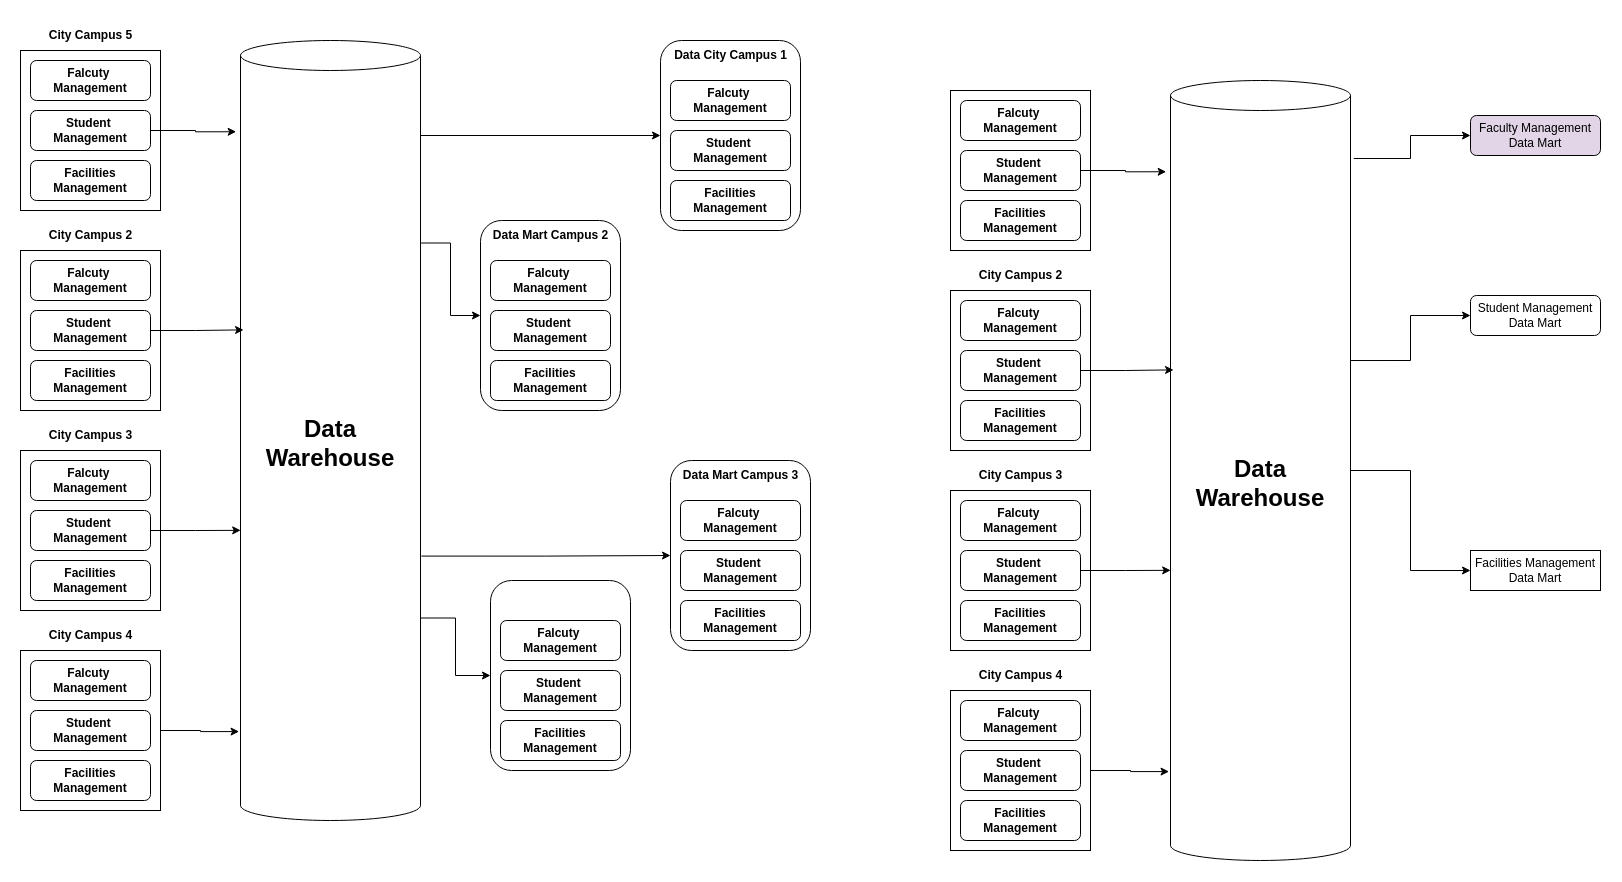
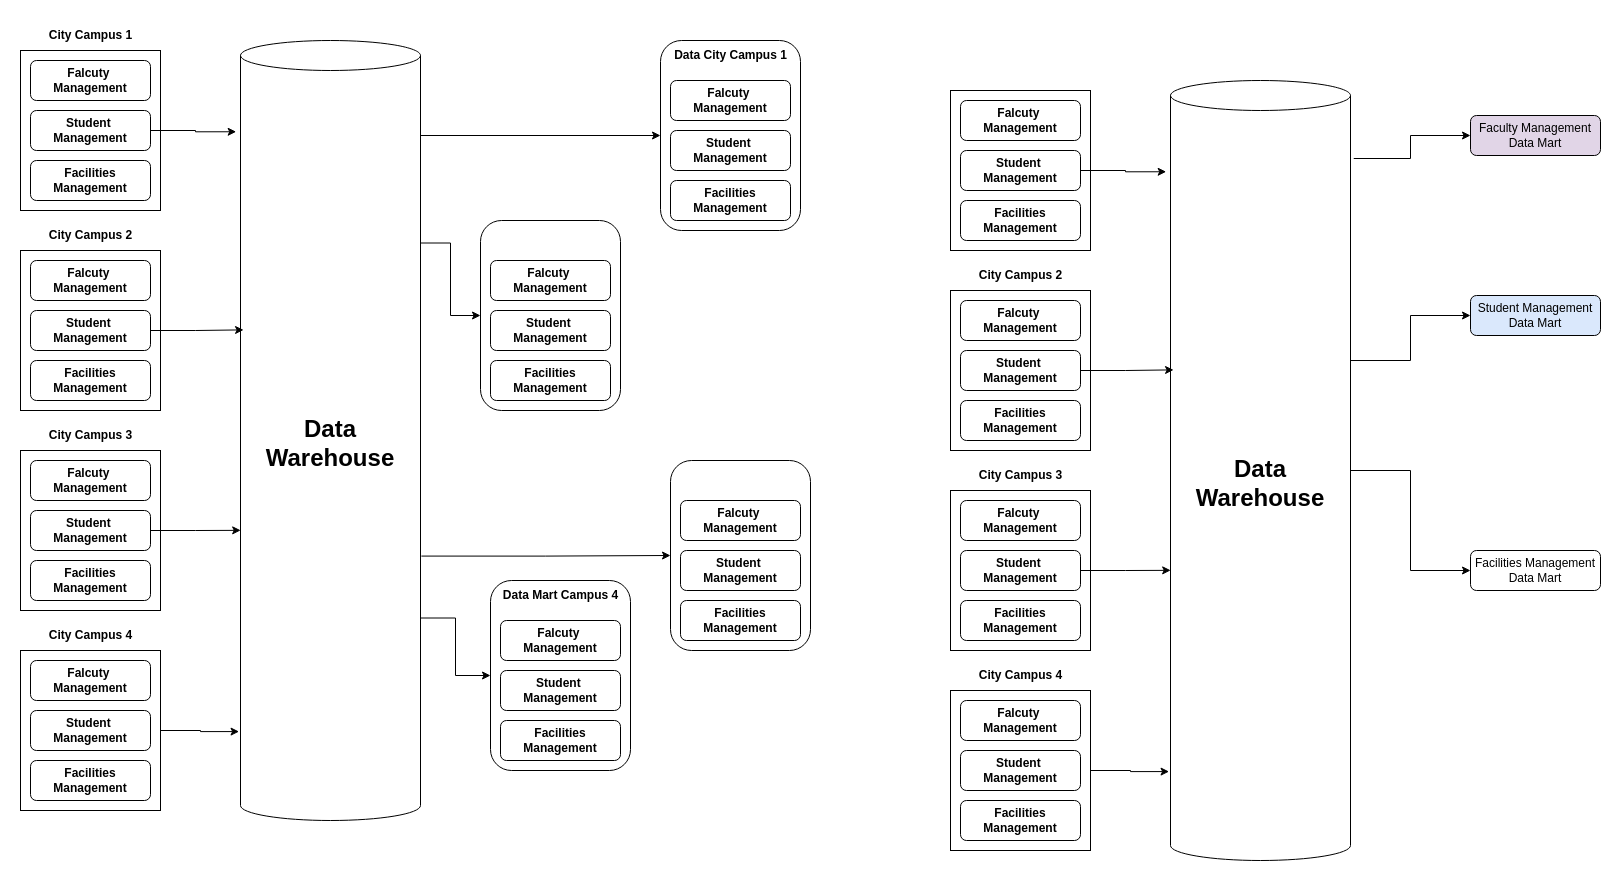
  <mxCell id="0" />
  <mxCell id="1" parent="0" />
  <mxCell id="2" value="" style="group;fontStyle=1" vertex="1" connectable="0" parent="1"><mxGeometry x="20" y="20" width="140" height="190" as="geometry" /></mxCell>
  <mxCell id="3" value="" style="rounded=0;whiteSpace=wrap;html=1;fontStyle=1" vertex="1" parent="2"><mxGeometry y="30" width="140" height="160" as="geometry" /></mxCell>
  <mxCell id="4" value="Falcuty&amp;nbsp;&lt;div&gt;Management&lt;/div&gt;" style="rounded=1;whiteSpace=wrap;html=1;fontStyle=1" vertex="1" parent="2"><mxGeometry x="10" y="40" width="120" height="40" as="geometry" /></mxCell>
  <mxCell id="5" value="Student&amp;nbsp;&lt;div&gt;Management&lt;/div&gt;" style="rounded=1;whiteSpace=wrap;html=1;fontStyle=1" vertex="1" parent="2"><mxGeometry x="10" y="90" width="120" height="40" as="geometry" /></mxCell>
  <mxCell id="6" value="Facilities&lt;div&gt;Management&lt;/div&gt;" style="rounded=1;whiteSpace=wrap;html=1;fontStyle=1" vertex="1" parent="2"><mxGeometry x="10" y="140" width="120" height="40" as="geometry" /></mxCell>
- <mxCell id="7" value="City Campus 5" style="text;html=1;align=center;verticalAlign=middle;resizable=0;points=[];autosize=1;strokeColor=none;fillColor=none;fontStyle=1" vertex="1" parent="2"><mxGeometry x="20" width="100" height="30" as="geometry" /></mxCell>
+ <mxCell id="7" value="City Campus 1" style="text;html=1;align=center;verticalAlign=middle;resizable=0;points=[];autosize=1;strokeColor=none;fillColor=none;fontStyle=1" vertex="1" parent="2"><mxGeometry x="20" width="100" height="30" as="geometry" /></mxCell>
  <mxCell id="8" value="" style="group;fontStyle=1" vertex="1" connectable="0" parent="1"><mxGeometry x="20" y="220" width="140" height="190" as="geometry" /></mxCell>
  <mxCell id="9" value="" style="rounded=0;whiteSpace=wrap;html=1;fontStyle=1" vertex="1" parent="8"><mxGeometry y="30" width="140" height="160" as="geometry" /></mxCell>
  <mxCell id="10" value="Falcuty&amp;nbsp;&lt;div&gt;Management&lt;/div&gt;" style="rounded=1;whiteSpace=wrap;html=1;fontStyle=1" vertex="1" parent="8"><mxGeometry x="10" y="40" width="120" height="40" as="geometry" /></mxCell>
  <mxCell id="11" value="Student&amp;nbsp;&lt;div&gt;Management&lt;/div&gt;" style="rounded=1;whiteSpace=wrap;html=1;fontStyle=1" vertex="1" parent="8"><mxGeometry x="10" y="90" width="120" height="40" as="geometry" /></mxCell>
  <mxCell id="12" value="Facilities&lt;div&gt;Management&lt;/div&gt;" style="rounded=1;whiteSpace=wrap;html=1;fontStyle=1" vertex="1" parent="8"><mxGeometry x="10" y="140" width="120" height="40" as="geometry" /></mxCell>
  <mxCell id="13" value="City Campus 2" style="text;html=1;align=center;verticalAlign=middle;resizable=0;points=[];autosize=1;strokeColor=none;fillColor=none;fontStyle=1" vertex="1" parent="8"><mxGeometry x="20" width="100" height="30" as="geometry" /></mxCell>
  <mxCell id="14" value="" style="group;fontStyle=1" vertex="1" connectable="0" parent="1"><mxGeometry x="20" y="420" width="140" height="190" as="geometry" /></mxCell>
  <mxCell id="15" value="" style="rounded=0;whiteSpace=wrap;html=1;fontStyle=1" vertex="1" parent="14"><mxGeometry y="30" width="140" height="160" as="geometry" /></mxCell>
  <mxCell id="16" value="Falcuty&amp;nbsp;&lt;div&gt;Management&lt;/div&gt;" style="rounded=1;whiteSpace=wrap;html=1;fontStyle=1" vertex="1" parent="14"><mxGeometry x="10" y="40" width="120" height="40" as="geometry" /></mxCell>
  <mxCell id="17" value="Student&amp;nbsp;&lt;div&gt;Management&lt;/div&gt;" style="rounded=1;whiteSpace=wrap;html=1;fontStyle=1" vertex="1" parent="14"><mxGeometry x="10" y="90" width="120" height="40" as="geometry" /></mxCell>
  <mxCell id="18" value="Facilities&lt;div&gt;Management&lt;/div&gt;" style="rounded=1;whiteSpace=wrap;html=1;fontStyle=1" vertex="1" parent="14"><mxGeometry x="10" y="140" width="120" height="40" as="geometry" /></mxCell>
  <mxCell id="19" value="City Campus 3" style="text;html=1;align=center;verticalAlign=middle;resizable=0;points=[];autosize=1;strokeColor=none;fillColor=none;fontStyle=1" vertex="1" parent="14"><mxGeometry x="20" width="100" height="30" as="geometry" /></mxCell>
  <mxCell id="20" value="" style="group;fontStyle=1" vertex="1" connectable="0" parent="1"><mxGeometry x="20" y="620" width="140" height="190" as="geometry" /></mxCell>
  <mxCell id="21" value="" style="rounded=0;whiteSpace=wrap;html=1;fontStyle=1" vertex="1" parent="20"><mxGeometry y="30" width="140" height="160" as="geometry" /></mxCell>
  <mxCell id="22" value="Falcuty&amp;nbsp;&lt;div&gt;Management&lt;/div&gt;" style="rounded=1;whiteSpace=wrap;html=1;fontStyle=1" vertex="1" parent="20"><mxGeometry x="10" y="40" width="120" height="40" as="geometry" /></mxCell>
  <mxCell id="23" value="Student&amp;nbsp;&lt;div&gt;Management&lt;/div&gt;" style="rounded=1;whiteSpace=wrap;html=1;fontStyle=1" vertex="1" parent="20"><mxGeometry x="10" y="90" width="120" height="40" as="geometry" /></mxCell>
  <mxCell id="24" value="Facilities&lt;div&gt;Management&lt;/div&gt;" style="rounded=1;whiteSpace=wrap;html=1;fontStyle=1" vertex="1" parent="20"><mxGeometry x="10" y="140" width="120" height="40" as="geometry" /></mxCell>
  <mxCell id="25" value="City Campus 4" style="text;html=1;align=center;verticalAlign=middle;resizable=0;points=[];autosize=1;strokeColor=none;fillColor=none;fontStyle=1" vertex="1" parent="20"><mxGeometry x="20" width="100" height="30" as="geometry" /></mxCell>
  <mxCell id="26" style="edgeStyle=orthogonalEdgeStyle;rounded=0;orthogonalLoop=1;jettySize=auto;html=1;exitX=1;exitY=0;exitDx=0;exitDy=202.5;exitPerimeter=0;entryX=0;entryY=0.5;entryDx=0;entryDy=0;" edge="1" parent="1" source="30" target="36"><mxGeometry relative="1" as="geometry"><Array as="points"><mxPoint x="420" y="135" /></Array></mxGeometry></mxCell>
  <mxCell id="27" style="edgeStyle=orthogonalEdgeStyle;rounded=0;orthogonalLoop=1;jettySize=auto;html=1;exitX=1;exitY=0;exitDx=0;exitDy=202.5;exitPerimeter=0;entryX=0;entryY=0.5;entryDx=0;entryDy=0;" edge="1" parent="1" source="30" target="42"><mxGeometry relative="1" as="geometry" /></mxCell>
  <mxCell id="28" style="edgeStyle=orthogonalEdgeStyle;rounded=0;orthogonalLoop=1;jettySize=auto;html=1;entryX=0;entryY=0.5;entryDx=0;entryDy=0;exitX=1.005;exitY=0.661;exitDx=0;exitDy=0;exitPerimeter=0;" edge="1" parent="1" source="30" target="48"><mxGeometry relative="1" as="geometry" /></mxCell>
  <mxCell id="29" style="edgeStyle=orthogonalEdgeStyle;rounded=0;orthogonalLoop=1;jettySize=auto;html=1;exitX=1;exitY=0;exitDx=0;exitDy=577.5;exitPerimeter=0;entryX=0;entryY=0.5;entryDx=0;entryDy=0;" edge="1" parent="1" source="30" target="54"><mxGeometry relative="1" as="geometry" /></mxCell>
  <mxCell id="30" value="&lt;font style=&quot;font-size: 24px;&quot;&gt;&lt;b&gt;Data Warehouse&lt;/b&gt;&lt;/font&gt;" style="shape=cylinder3;whiteSpace=wrap;html=1;boundedLbl=1;backgroundOutline=1;size=15;" vertex="1" parent="1"><mxGeometry x="240" y="40" width="180" height="780" as="geometry" /></mxCell>
  <mxCell id="31" style="edgeStyle=orthogonalEdgeStyle;rounded=0;orthogonalLoop=1;jettySize=auto;html=1;entryX=-0.024;entryY=0.117;entryDx=0;entryDy=0;entryPerimeter=0;" edge="1" parent="1" source="5" target="30"><mxGeometry relative="1" as="geometry" /></mxCell>
  <mxCell id="32" style="edgeStyle=orthogonalEdgeStyle;rounded=0;orthogonalLoop=1;jettySize=auto;html=1;entryX=0.017;entryY=0.371;entryDx=0;entryDy=0;entryPerimeter=0;" edge="1" parent="1" source="11" target="30"><mxGeometry relative="1" as="geometry" /></mxCell>
  <mxCell id="33" style="edgeStyle=orthogonalEdgeStyle;rounded=0;orthogonalLoop=1;jettySize=auto;html=1;entryX=0.001;entryY=0.628;entryDx=0;entryDy=0;entryPerimeter=0;" edge="1" parent="1" source="17" target="30"><mxGeometry relative="1" as="geometry" /></mxCell>
  <mxCell id="34" style="edgeStyle=orthogonalEdgeStyle;rounded=0;orthogonalLoop=1;jettySize=auto;html=1;entryX=-0.008;entryY=0.886;entryDx=0;entryDy=0;entryPerimeter=0;" edge="1" parent="1" source="21" target="30"><mxGeometry relative="1" as="geometry" /></mxCell>
  <mxCell id="35" value="" style="group" vertex="1" connectable="0" parent="1"><mxGeometry x="660" y="40" width="140" height="190" as="geometry" /></mxCell>
  <mxCell id="36" value="g" style="rounded=1;whiteSpace=wrap;html=1;container=1;" vertex="1" parent="35"><mxGeometry width="140" height="190" as="geometry" /></mxCell>
  <mxCell id="37" value="Falcuty&amp;nbsp;&lt;div&gt;Management&lt;/div&gt;" style="rounded=1;whiteSpace=wrap;html=1;fontStyle=1" vertex="1" parent="35"><mxGeometry x="10" y="40" width="120" height="40" as="geometry" /></mxCell>
  <mxCell id="38" value="Student&amp;nbsp;&lt;div&gt;Management&lt;/div&gt;" style="rounded=1;whiteSpace=wrap;html=1;fontStyle=1" vertex="1" parent="35"><mxGeometry x="10" y="90" width="120" height="40" as="geometry" /></mxCell>
  <mxCell id="39" value="Facilities&lt;div&gt;Management&lt;/div&gt;" style="rounded=1;whiteSpace=wrap;html=1;fontStyle=1" vertex="1" parent="35"><mxGeometry x="10" y="140" width="120" height="40" as="geometry" /></mxCell>
  <mxCell id="40" value="Data City Campus 1" style="text;html=1;align=center;verticalAlign=middle;resizable=0;points=[];autosize=1;strokeColor=none;fillColor=none;fontStyle=1" vertex="1" parent="35"><mxGeometry x="5" width="130" height="30" as="geometry" /></mxCell>
  <mxCell id="41" value="" style="group" vertex="1" connectable="0" parent="1"><mxGeometry x="480" y="220" width="140" height="190" as="geometry" /></mxCell>
  <mxCell id="42" value="g" style="rounded=1;whiteSpace=wrap;html=1;container=1;" vertex="1" parent="41"><mxGeometry width="140" height="190" as="geometry" /></mxCell>
  <mxCell id="43" value="Falcuty&amp;nbsp;&lt;div&gt;Management&lt;/div&gt;" style="rounded=1;whiteSpace=wrap;html=1;fontStyle=1" vertex="1" parent="41"><mxGeometry x="10" y="40" width="120" height="40" as="geometry" /></mxCell>
  <mxCell id="44" value="Student&amp;nbsp;&lt;div&gt;Management&lt;/div&gt;" style="rounded=1;whiteSpace=wrap;html=1;fontStyle=1" vertex="1" parent="41"><mxGeometry x="10" y="90" width="120" height="40" as="geometry" /></mxCell>
  <mxCell id="45" value="Facilities&lt;div&gt;Management&lt;/div&gt;" style="rounded=1;whiteSpace=wrap;html=1;fontStyle=1" vertex="1" parent="41"><mxGeometry x="10" y="140" width="120" height="40" as="geometry" /></mxCell>
- <mxCell id="46" value="Data Mart Campus 2" style="text;html=1;align=center;verticalAlign=middle;resizable=0;points=[];autosize=1;strokeColor=none;fillColor=none;fontStyle=1" vertex="1" parent="41"><mxGeometry x="5" width="130" height="30" as="geometry" /></mxCell>
  <mxCell id="47" value="" style="group" vertex="1" connectable="0" parent="1"><mxGeometry x="670" y="460" width="140" height="190" as="geometry" /></mxCell>
  <mxCell id="48" value="g" style="rounded=1;whiteSpace=wrap;html=1;container=1;" vertex="1" parent="47"><mxGeometry width="140" height="190" as="geometry" /></mxCell>
  <mxCell id="49" value="Falcuty&amp;nbsp;&lt;div&gt;Management&lt;/div&gt;" style="rounded=1;whiteSpace=wrap;html=1;fontStyle=1" vertex="1" parent="47"><mxGeometry x="10" y="40" width="120" height="40" as="geometry" /></mxCell>
  <mxCell id="50" value="Student&amp;nbsp;&lt;div&gt;Management&lt;/div&gt;" style="rounded=1;whiteSpace=wrap;html=1;fontStyle=1" vertex="1" parent="47"><mxGeometry x="10" y="90" width="120" height="40" as="geometry" /></mxCell>
  <mxCell id="51" value="Facilities&lt;div&gt;Management&lt;/div&gt;" style="rounded=1;whiteSpace=wrap;html=1;fontStyle=1" vertex="1" parent="47"><mxGeometry x="10" y="140" width="120" height="40" as="geometry" /></mxCell>
- <mxCell id="52" value="Data Mart Campus 3" style="text;html=1;align=center;verticalAlign=middle;resizable=0;points=[];autosize=1;strokeColor=none;fillColor=none;fontStyle=1" vertex="1" parent="47"><mxGeometry x="5" width="130" height="30" as="geometry" /></mxCell>
  <mxCell id="53" value="" style="group" vertex="1" connectable="0" parent="1"><mxGeometry x="490" y="580" width="140" height="190" as="geometry" /></mxCell>
  <mxCell id="54" value="g" style="rounded=1;whiteSpace=wrap;html=1;container=1;" vertex="1" parent="53"><mxGeometry width="140" height="190" as="geometry" /></mxCell>
  <mxCell id="55" value="Falcuty&amp;nbsp;&lt;div&gt;Management&lt;/div&gt;" style="rounded=1;whiteSpace=wrap;html=1;fontStyle=1" vertex="1" parent="53"><mxGeometry x="10" y="40" width="120" height="40" as="geometry" /></mxCell>
  <mxCell id="56" value="Student&amp;nbsp;&lt;div&gt;Management&lt;/div&gt;" style="rounded=1;whiteSpace=wrap;html=1;fontStyle=1" vertex="1" parent="53"><mxGeometry x="10" y="90" width="120" height="40" as="geometry" /></mxCell>
  <mxCell id="57" value="Facilities&lt;div&gt;Management&lt;/div&gt;" style="rounded=1;whiteSpace=wrap;html=1;fontStyle=1" vertex="1" parent="53"><mxGeometry x="10" y="140" width="120" height="40" as="geometry" /></mxCell>
+ <mxCell id="58" value="Data Mart Campus 4" style="text;html=1;align=center;verticalAlign=middle;resizable=0;points=[];autosize=1;strokeColor=none;fillColor=none;fontStyle=1" vertex="1" parent="53"><mxGeometry x="5" width="130" height="30" as="geometry" /></mxCell>
  <mxCell id="59" value="" style="rounded=0;whiteSpace=wrap;html=1;fontStyle=1" vertex="1" parent="1"><mxGeometry x="950" y="90" width="140" height="160" as="geometry" /></mxCell>
  <mxCell id="60" value="Falcuty&amp;nbsp;&lt;div&gt;Management&lt;/div&gt;" style="rounded=1;whiteSpace=wrap;html=1;fontStyle=1" vertex="1" parent="1"><mxGeometry x="960" y="100" width="120" height="40" as="geometry" /></mxCell>
  <mxCell id="61" value="Student&amp;nbsp;&lt;div&gt;Management&lt;/div&gt;" style="rounded=1;whiteSpace=wrap;html=1;fontStyle=1" vertex="1" parent="1"><mxGeometry x="960" y="150" width="120" height="40" as="geometry" /></mxCell>
  <mxCell id="62" value="Facilities&lt;div&gt;Management&lt;/div&gt;" style="rounded=1;whiteSpace=wrap;html=1;fontStyle=1" vertex="1" parent="1"><mxGeometry x="960" y="200" width="120" height="40" as="geometry" /></mxCell>
  <mxCell id="63" value="" style="group;fontStyle=1" vertex="1" connectable="0" parent="1"><mxGeometry x="950" y="260" width="140" height="190" as="geometry" /></mxCell>
  <mxCell id="64" value="" style="rounded=0;whiteSpace=wrap;html=1;fontStyle=1" vertex="1" parent="63"><mxGeometry y="30" width="140" height="160" as="geometry" /></mxCell>
  <mxCell id="65" value="Falcuty&amp;nbsp;&lt;div&gt;Management&lt;/div&gt;" style="rounded=1;whiteSpace=wrap;html=1;fontStyle=1" vertex="1" parent="63"><mxGeometry x="10" y="40" width="120" height="40" as="geometry" /></mxCell>
  <mxCell id="66" value="Student&amp;nbsp;&lt;div&gt;Management&lt;/div&gt;" style="rounded=1;whiteSpace=wrap;html=1;fontStyle=1" vertex="1" parent="63"><mxGeometry x="10" y="90" width="120" height="40" as="geometry" /></mxCell>
  <mxCell id="67" value="Facilities&lt;div&gt;Management&lt;/div&gt;" style="rounded=1;whiteSpace=wrap;html=1;fontStyle=1" vertex="1" parent="63"><mxGeometry x="10" y="140" width="120" height="40" as="geometry" /></mxCell>
  <mxCell id="68" value="City Campus 2" style="text;html=1;align=center;verticalAlign=middle;resizable=0;points=[];autosize=1;strokeColor=none;fillColor=none;fontStyle=1" vertex="1" parent="63"><mxGeometry x="20" width="100" height="30" as="geometry" /></mxCell>
  <mxCell id="69" value="" style="group;fontStyle=1" vertex="1" connectable="0" parent="1"><mxGeometry x="950" y="460" width="140" height="190" as="geometry" /></mxCell>
  <mxCell id="70" value="" style="rounded=0;whiteSpace=wrap;html=1;fontStyle=1" vertex="1" parent="69"><mxGeometry y="30" width="140" height="160" as="geometry" /></mxCell>
  <mxCell id="71" value="Falcuty&amp;nbsp;&lt;div&gt;Management&lt;/div&gt;" style="rounded=1;whiteSpace=wrap;html=1;fontStyle=1" vertex="1" parent="69"><mxGeometry x="10" y="40" width="120" height="40" as="geometry" /></mxCell>
  <mxCell id="72" value="Student&amp;nbsp;&lt;div&gt;Management&lt;/div&gt;" style="rounded=1;whiteSpace=wrap;html=1;fontStyle=1" vertex="1" parent="69"><mxGeometry x="10" y="90" width="120" height="40" as="geometry" /></mxCell>
  <mxCell id="73" value="Facilities&lt;div&gt;Management&lt;/div&gt;" style="rounded=1;whiteSpace=wrap;html=1;fontStyle=1" vertex="1" parent="69"><mxGeometry x="10" y="140" width="120" height="40" as="geometry" /></mxCell>
  <mxCell id="74" value="City Campus 3" style="text;html=1;align=center;verticalAlign=middle;resizable=0;points=[];autosize=1;strokeColor=none;fillColor=none;fontStyle=1" vertex="1" parent="69"><mxGeometry x="20" width="100" height="30" as="geometry" /></mxCell>
  <mxCell id="75" value="" style="group;fontStyle=1" vertex="1" connectable="0" parent="1"><mxGeometry x="950" y="660" width="140" height="190" as="geometry" /></mxCell>
  <mxCell id="76" value="" style="rounded=0;whiteSpace=wrap;html=1;fontStyle=1" vertex="1" parent="75"><mxGeometry y="30" width="140" height="160" as="geometry" /></mxCell>
  <mxCell id="77" value="Falcuty&amp;nbsp;&lt;div&gt;Management&lt;/div&gt;" style="rounded=1;whiteSpace=wrap;html=1;fontStyle=1" vertex="1" parent="75"><mxGeometry x="10" y="40" width="120" height="40" as="geometry" /></mxCell>
  <mxCell id="78" value="Student&amp;nbsp;&lt;div&gt;Management&lt;/div&gt;" style="rounded=1;whiteSpace=wrap;html=1;fontStyle=1" vertex="1" parent="75"><mxGeometry x="10" y="90" width="120" height="40" as="geometry" /></mxCell>
  <mxCell id="79" value="Facilities&lt;div&gt;Management&lt;/div&gt;" style="rounded=1;whiteSpace=wrap;html=1;fontStyle=1" vertex="1" parent="75"><mxGeometry x="10" y="140" width="120" height="40" as="geometry" /></mxCell>
  <mxCell id="80" value="City Campus 4" style="text;html=1;align=center;verticalAlign=middle;resizable=0;points=[];autosize=1;strokeColor=none;fillColor=none;fontStyle=1" vertex="1" parent="75"><mxGeometry x="20" width="100" height="30" as="geometry" /></mxCell>
  <mxCell id="81" style="edgeStyle=orthogonalEdgeStyle;rounded=0;orthogonalLoop=1;jettySize=auto;html=1;entryX=0;entryY=0.5;entryDx=0;entryDy=0;exitX=1.018;exitY=0.1;exitDx=0;exitDy=0;exitPerimeter=0;" edge="1" parent="1" source="84" target="89"><mxGeometry relative="1" as="geometry" /></mxCell>
  <mxCell id="82" style="edgeStyle=orthogonalEdgeStyle;rounded=0;orthogonalLoop=1;jettySize=auto;html=1;entryX=0;entryY=0.5;entryDx=0;entryDy=0;exitX=1;exitY=0.359;exitDx=0;exitDy=0;exitPerimeter=0;" edge="1" parent="1" source="84" target="90"><mxGeometry relative="1" as="geometry" /></mxCell>
  <mxCell id="83" style="edgeStyle=orthogonalEdgeStyle;rounded=0;orthogonalLoop=1;jettySize=auto;html=1;entryX=0;entryY=0.5;entryDx=0;entryDy=0;" edge="1" parent="1" source="84" target="91"><mxGeometry relative="1" as="geometry" /></mxCell>
  <mxCell id="84" value="&lt;font style=&quot;font-size: 24px;&quot;&gt;&lt;b&gt;Data Warehouse&lt;/b&gt;&lt;/font&gt;" style="shape=cylinder3;whiteSpace=wrap;html=1;boundedLbl=1;backgroundOutline=1;size=15;" vertex="1" parent="1"><mxGeometry x="1170" y="80" width="180" height="780" as="geometry" /></mxCell>
  <mxCell id="85" style="edgeStyle=orthogonalEdgeStyle;rounded=0;orthogonalLoop=1;jettySize=auto;html=1;entryX=-0.024;entryY=0.117;entryDx=0;entryDy=0;entryPerimeter=0;" edge="1" parent="1" source="61" target="84"><mxGeometry relative="1" as="geometry" /></mxCell>
  <mxCell id="86" style="edgeStyle=orthogonalEdgeStyle;rounded=0;orthogonalLoop=1;jettySize=auto;html=1;entryX=0.017;entryY=0.371;entryDx=0;entryDy=0;entryPerimeter=0;" edge="1" parent="1" source="66" target="84"><mxGeometry relative="1" as="geometry" /></mxCell>
  <mxCell id="87" style="edgeStyle=orthogonalEdgeStyle;rounded=0;orthogonalLoop=1;jettySize=auto;html=1;entryX=0.001;entryY=0.628;entryDx=0;entryDy=0;entryPerimeter=0;" edge="1" parent="1" source="72" target="84"><mxGeometry relative="1" as="geometry" /></mxCell>
  <mxCell id="88" style="edgeStyle=orthogonalEdgeStyle;rounded=0;orthogonalLoop=1;jettySize=auto;html=1;entryX=-0.008;entryY=0.886;entryDx=0;entryDy=0;entryPerimeter=0;" edge="1" parent="1" source="76" target="84"><mxGeometry relative="1" as="geometry" /></mxCell>
  <mxCell id="89" value="Faculty Management&lt;div&gt;Data Mart&lt;/div&gt;" style="rounded=1;whiteSpace=wrap;html=1;fillColor=#e1d5e7;" vertex="1" parent="1"><mxGeometry x="1470" y="115" width="130" height="40" as="geometry" /></mxCell>
- <mxCell id="90" value="Student Management&lt;div&gt;Data Mart&lt;/div&gt;" style="rounded=1;whiteSpace=wrap;html=1;" vertex="1" parent="1"><mxGeometry x="1470" y="295" width="130" height="40" as="geometry" /></mxCell>
- <mxCell id="91" value="Facilities Management&lt;div&gt;Data Mart&lt;/div&gt;" style="whiteSpace=wrap;html=1;rounded=0;" vertex="1" parent="1"><mxGeometry x="1470" y="550" width="130" height="40" as="geometry" /></mxCell>
+ <mxCell id="90" value="Student Management&lt;div&gt;Data Mart&lt;/div&gt;" style="rounded=1;whiteSpace=wrap;html=1;fillColor=#dae8fc;" vertex="1" parent="1"><mxGeometry x="1470" y="295" width="130" height="40" as="geometry" /></mxCell>
+ <mxCell id="91" value="Facilities Management&lt;div&gt;Data Mart&lt;/div&gt;" style="rounded=1;whiteSpace=wrap;html=1;" vertex="1" parent="1"><mxGeometry x="1470" y="550" width="130" height="40" as="geometry" /></mxCell>
